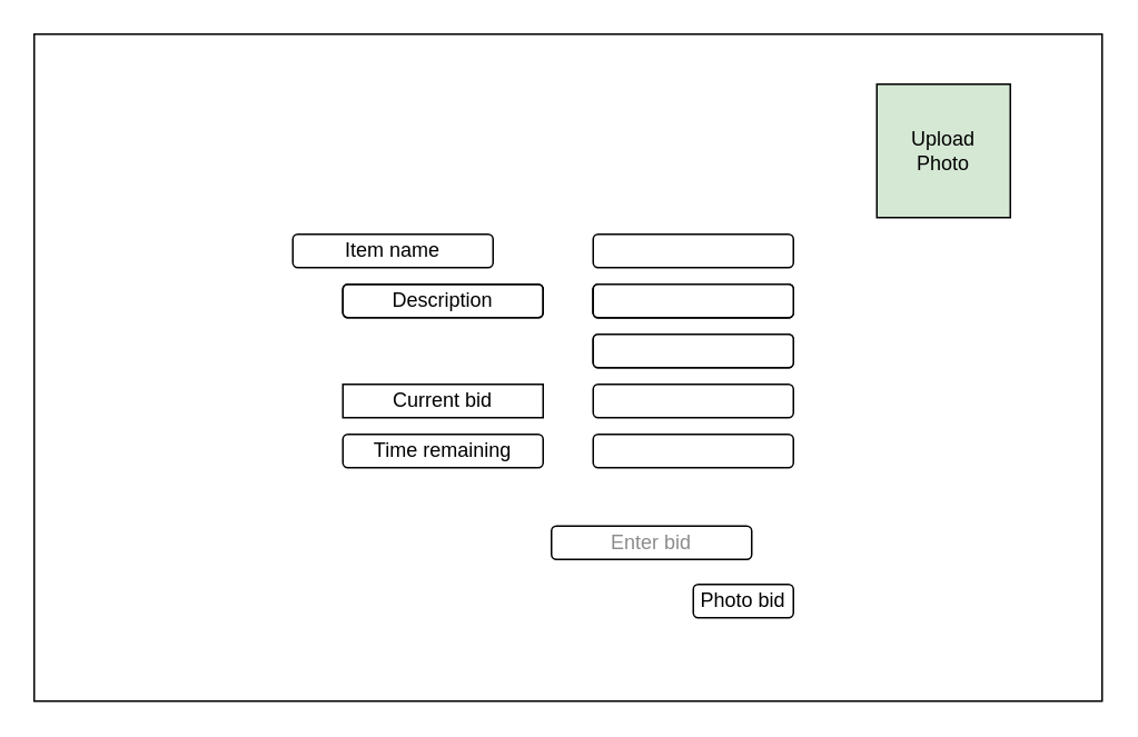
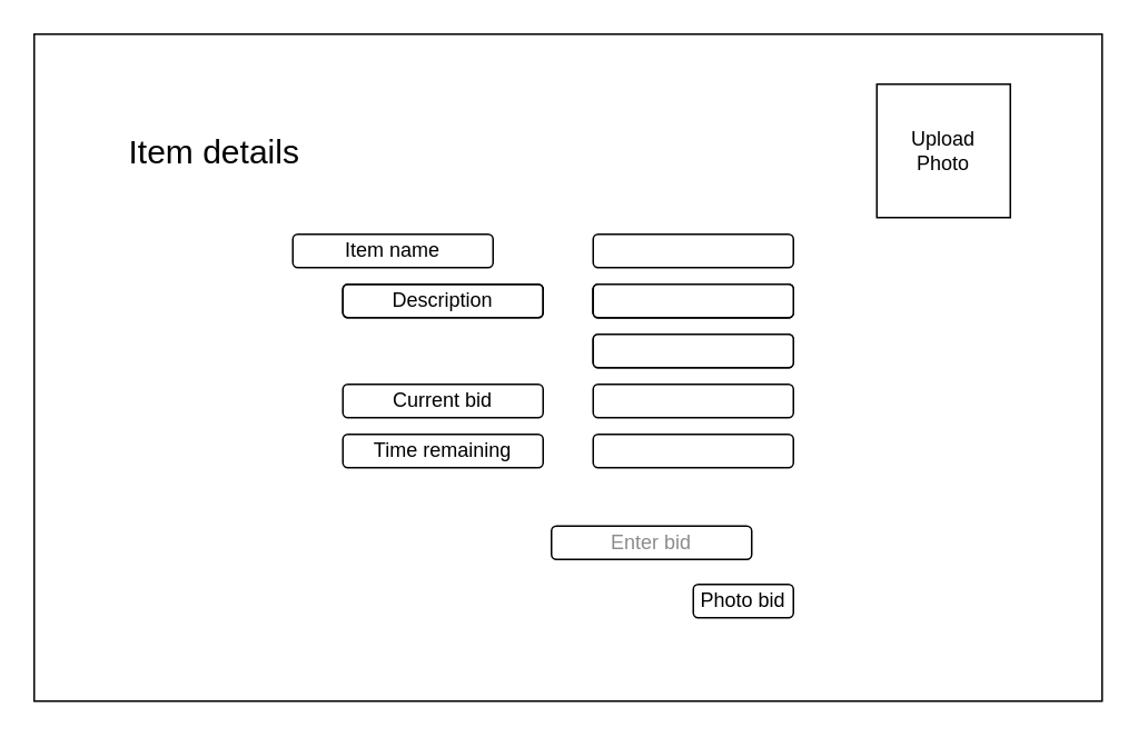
  <mxCell id="0" />
  <mxCell id="1" parent="0" />
  <mxCell id="2" value="" style="rounded=0;whiteSpace=wrap;html=1;fillColor=none;" vertex="1" parent="1"><mxGeometry x="20" y="20" width="640" height="400" as="geometry" /></mxCell>
  <mxCell id="3" value="" style="rounded=1;whiteSpace=wrap;html=1;" vertex="1" parent="1"><mxGeometry x="355" y="140" width="120" height="20" as="geometry" /></mxCell>
  <mxCell id="4" value="" style="rounded=1;whiteSpace=wrap;html=1;align=left;" vertex="1" parent="1"><mxGeometry x="355" y="170" width="120" height="20" as="geometry" /></mxCell>
  <mxCell id="5" value="" style="rounded=1;whiteSpace=wrap;html=1;align=left;" vertex="1" parent="1"><mxGeometry x="355" y="200" width="120" height="20" as="geometry" /></mxCell>
+ <mxCell id="6" value="Item details" style="rounded=0;whiteSpace=wrap;html=1;fillColor=none;strokeColor=none;fontSize=20;align=left;" vertex="1" parent="1"><mxGeometry x="75" y="60" width="190" height="60" as="geometry" /></mxCell>
  <mxCell id="7" value="" style="rounded=1;whiteSpace=wrap;html=1;fillColor=none;" vertex="1" parent="1"><mxGeometry x="205" y="170" width="120" height="20" as="geometry" /></mxCell>
  <mxCell id="8" value="Item name" style="rounded=1;whiteSpace=wrap;html=1;fillColor=none;" vertex="1" parent="1"><mxGeometry x="175" y="140" width="120" height="20" as="geometry" /></mxCell>
  <mxCell id="9" value="Description" style="rounded=1;whiteSpace=wrap;html=1;fillColor=none;" vertex="1" parent="1"><mxGeometry x="205" y="170" width="120" height="20" as="geometry" /></mxCell>
  <mxCell id="10" value="" style="rounded=1;whiteSpace=wrap;html=1;align=left;" vertex="1" parent="1"><mxGeometry x="355" y="170" width="120" height="20" as="geometry" /></mxCell>
  <mxCell id="11" value="" style="rounded=1;whiteSpace=wrap;html=1;align=left;" vertex="1" parent="1"><mxGeometry x="355" y="200" width="120" height="20" as="geometry" /></mxCell>
  <mxCell id="12" value="" style="rounded=1;whiteSpace=wrap;html=1;align=left;" vertex="1" parent="1"><mxGeometry x="355" y="170" width="120" height="20" as="geometry" /></mxCell>
  <mxCell id="13" value="Enter bid" style="rounded=1;whiteSpace=wrap;html=1;fillColor=none;fontColor=#8C8C8C;" vertex="1" parent="1"><mxGeometry x="330" y="315" width="120" height="20" as="geometry" /></mxCell>
- <mxCell id="14" value="Current bid" style="whiteSpace=wrap;html=1;fillColor=none;rounded=0;" vertex="1" parent="1"><mxGeometry x="205" y="230" width="120" height="20" as="geometry" /></mxCell>
+ <mxCell id="14" value="Current bid" style="rounded=1;whiteSpace=wrap;html=1;fillColor=none;" vertex="1" parent="1"><mxGeometry x="205" y="230" width="120" height="20" as="geometry" /></mxCell>
  <mxCell id="15" value="" style="rounded=1;whiteSpace=wrap;html=1;align=left;" vertex="1" parent="1"><mxGeometry x="355" y="230" width="120" height="20" as="geometry" /></mxCell>
  <mxCell id="16" value="Photo bid" style="rounded=1;whiteSpace=wrap;html=1;fillColor=none;" vertex="1" parent="1"><mxGeometry x="415" y="350" width="60" height="20" as="geometry" /></mxCell>
  <mxCell id="17" value="Time remaining" style="rounded=1;whiteSpace=wrap;html=1;fillColor=none;" vertex="1" parent="1"><mxGeometry x="205" y="260" width="120" height="20" as="geometry" /></mxCell>
  <mxCell id="18" value="" style="rounded=1;whiteSpace=wrap;html=1;align=left;" vertex="1" parent="1"><mxGeometry x="355" y="260" width="120" height="20" as="geometry" /></mxCell>
- <mxCell id="19" value="&lt;div&gt;Upload&lt;/div&gt;&lt;div&gt;Photo&lt;br&gt;&lt;/div&gt;" style="whiteSpace=wrap;html=1;aspect=fixed;fillColor=#d5e8d4;" vertex="1" parent="1"><mxGeometry x="525" y="50" width="80" height="80" as="geometry" /></mxCell>
+ <mxCell id="19" value="&lt;div&gt;Upload&lt;/div&gt;&lt;div&gt;Photo&lt;br&gt;&lt;/div&gt;" style="whiteSpace=wrap;html=1;aspect=fixed;" vertex="1" parent="1"><mxGeometry x="525" y="50" width="80" height="80" as="geometry" /></mxCell>
